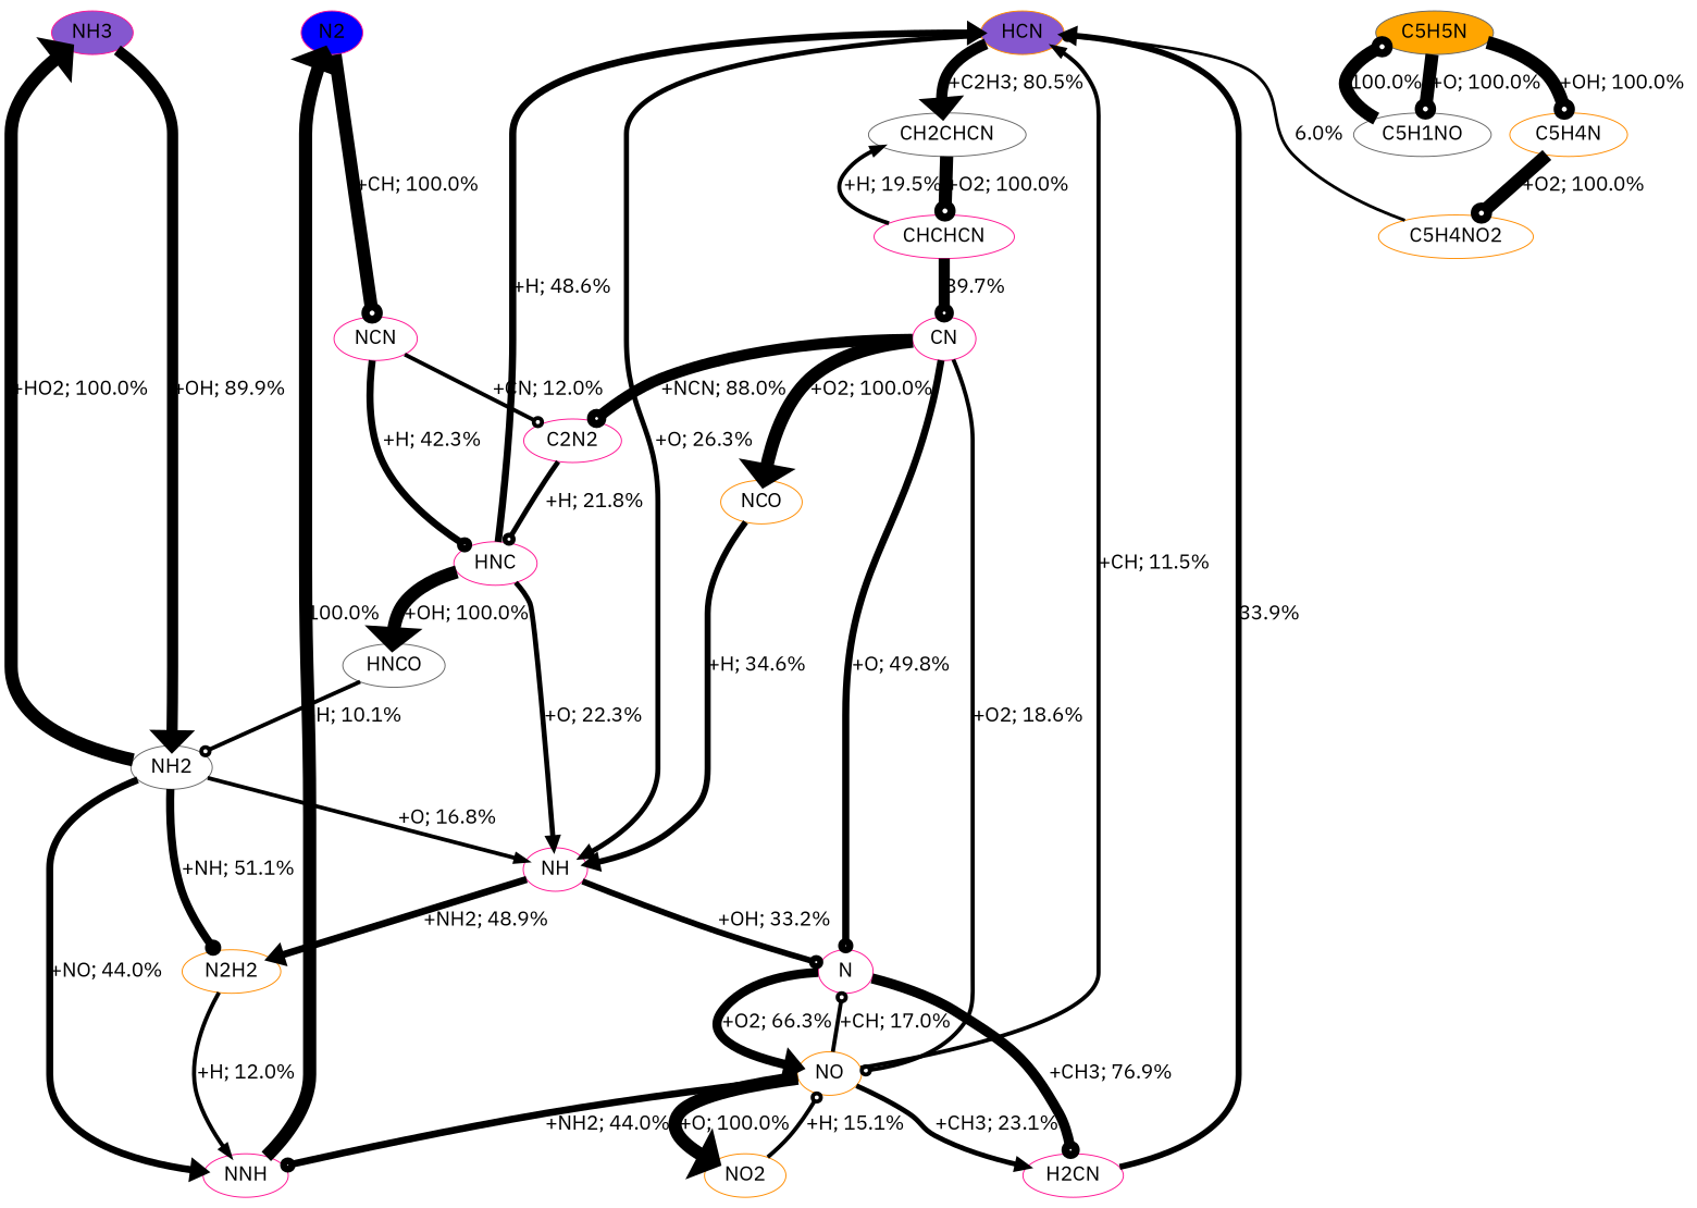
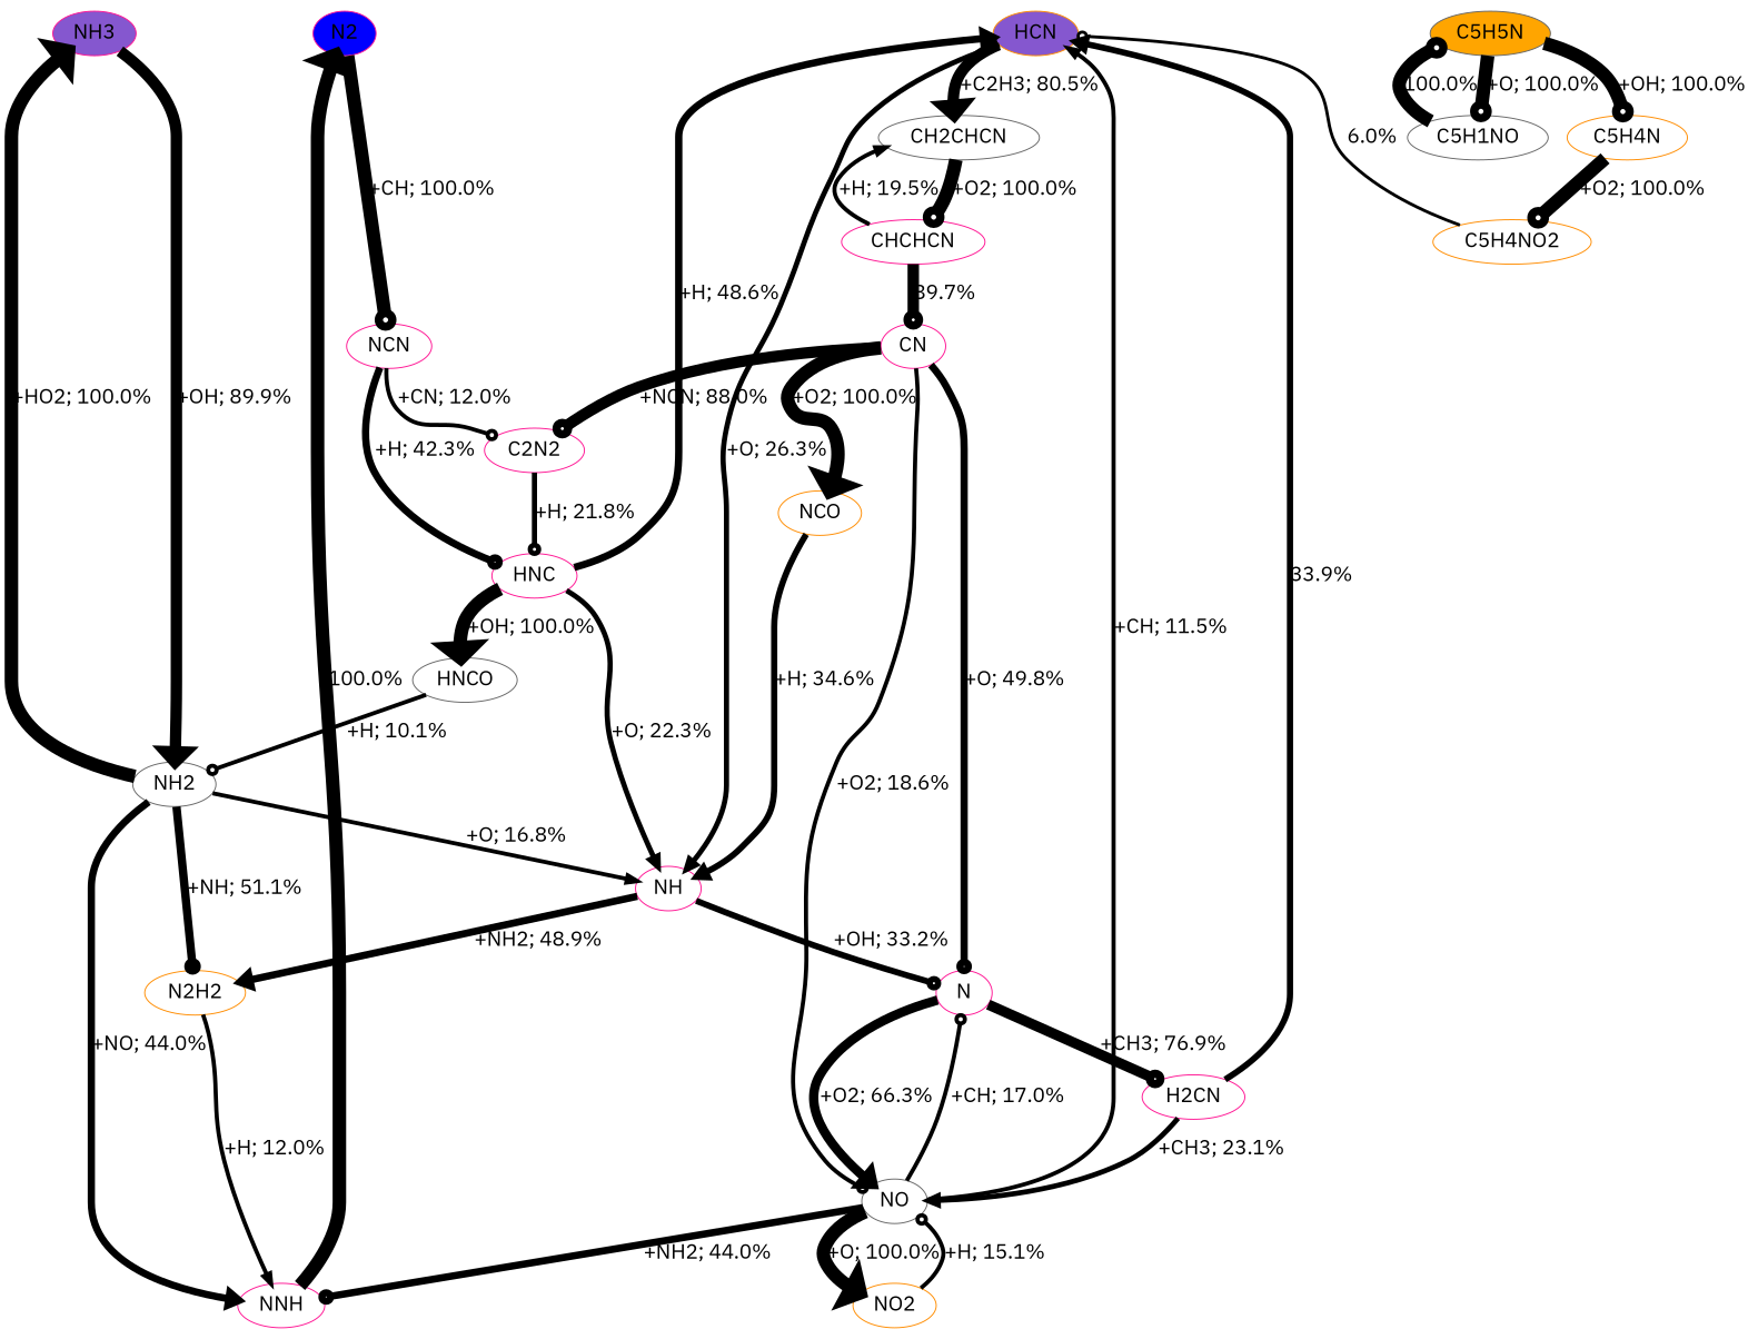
  digraph {
    b="0,0,1558,558"
    fontname="IBM Plex Sans"
    rankdir=TB
    node [color=deeppink fontname="IBM Plex Sans" fontsize=20]
    edge [arrowhead=odot fontcolor=black fontname="IBM Plex Sans" fontsize=20 penwidth=13 style=bold]
    HCN [color=darkorange fillcolor="#500dbab1" style=filled]
    N2 [fillcolor=blue style=filled]
    NH3 [fillcolor="#500dbab1" style=filled]
    C5H5N [color=gray40 fillcolor=orange style=filled]
    NH
    CH2CHCN [color=gray40]
    NCN
    NH2 [color=gray40]
    C5H4N [color=darkorange]
    n10 [color=gray40 label=C5H1NO]
-   NO [color=darkorange]
+   NO [color=gray40]
    NNH
    N
    NO2 [color=darkorange]
    H2CN
    N2H2 [color=darkorange]
    CHCHCN
    HNC
    C2N2
    HNCO [color=gray40]
    C5H4NO2 [color=darkorange]
    CN
    NCO [color=darkorange]
    subgraph sub_1 {
      rank=source
      HCN
      N2
      NH3
      C5H5N
    }
    HCN -> NH [arrowhead=normal label="+O; 26.3%" penwidth=5]
    HCN -> CH2CHCN [arrowhead=normal label="+C2H3; 80.5%" penwidth=11]
    N2 -> NCN [label="+CH; 100.0%"]
    NH3 -> NH2 [arrowhead=normal label="+OH; 89.9%" penwidth=11]
    C5H5N -> C5H4N [label="+OH; 100.0%" style=solid]
    C5H5N -> n10 [label="+O; 100.0%"]
    NH -> N [label="+OH; 33.2%" penwidth=6]
    NH -> N2H2 [arrowhead=normal label="+NH2; 48.9%" penwidth=7]
    CH2CHCN -> CHCHCN [label="+O2; 100.0%"]
    NCN -> HNC [label="+H; 42.3%" penwidth=7 style=solid]
    NCN -> C2N2 [label="+CN; 12.0%" penwidth=4 style=solid]
    NH2 -> NH3 [arrowhead=normal label="+HO2; 100.0%"]
    NH2 -> NH [arrowhead=normal label="+O; 16.8%" penwidth=4 style=solid]
    NH2 -> NNH [arrowhead=normal label="+NO; 44.0%" penwidth=7]
    NH2 -> N2H2 [label="+NH; 51.1%" penwidth=8]
    C5H4N -> C5H4NO2 [label="+O2; 100.0%"]
    n10 -> C5H5N [label="100.0%" style=solid]
    NO -> HCN [arrowhead=normal label="+CH; 11.5%" penwidth=4 style=solid]
    NO -> NNH [label="+NH2; 44.0%" penwidth=7]
    NO -> N [label="+CH; 17.0%" penwidth=4]
    NO -> NO2 [arrowhead=normal label="+O; 100.0%" style=solid]
-   NO -> H2CN [arrowhead=normal label="+CH3; 23.1%" penwidth=5 style=solid]
+   H2CN -> NO [arrowhead=normal label="+CH3; 23.1%" penwidth=5 style=solid]
    NNH -> N2 [arrowhead=normal label="100.0%" style=solid]
    N -> NO [arrowhead=normal label="+O2; 66.3%" penwidth=9]
    N -> H2CN [label="+CH3; 76.9%" penwidth=10]
    NO2 -> NO [label="+H; 15.1%" penwidth=4]
    H2CN -> HCN [arrowhead=normal label="33.9%" penwidth=6]
    N2H2 -> NNH [arrowhead=normal label="+H; 12.0%" penwidth=4 style=solid]
    CHCHCN -> CH2CHCN [arrowhead=normal label="+H; 19.5%" penwidth=4]
    CHCHCN -> CN [label="89.7%" penwidth=11 style=solid]
    HNC -> HCN [arrowhead=normal label="+H; 48.6%" penwidth=7]
    HNC -> NH [arrowhead=normal label="+O; 22.3%" penwidth=5]
    HNC -> HNCO [arrowhead=normal label="+OH; 100.0%" style=solid]
    C2N2 -> HNC [label="+H; 21.8%" penwidth=5 style=solid]
    HNCO -> NH2 [label="+H; 10.1%" penwidth=4 style=solid]
    C5H4NO2 -> HCN [label="6.0%" penwidth=3 style=solid]
    CN -> NO [label="+O2; 18.6%" penwidth=4]
    CN -> N [label="+O; 49.8%" penwidth=7 style=solid]
    CN -> C2N2 [label="+NCN; 88.0%" penwidth=11]
    CN -> NCO [arrowhead=normal label="+O2; 100.0%" style=solid]
    NCO -> NH [arrowhead=normal label="+H; 34.6%" penwidth=6 style=solid]
  }
